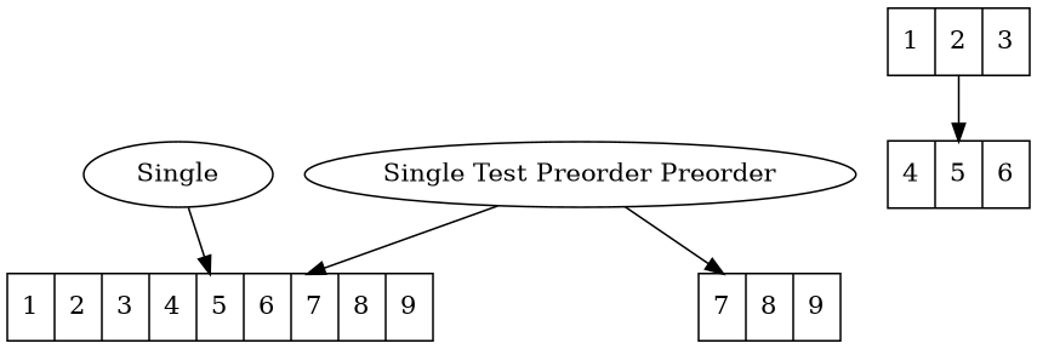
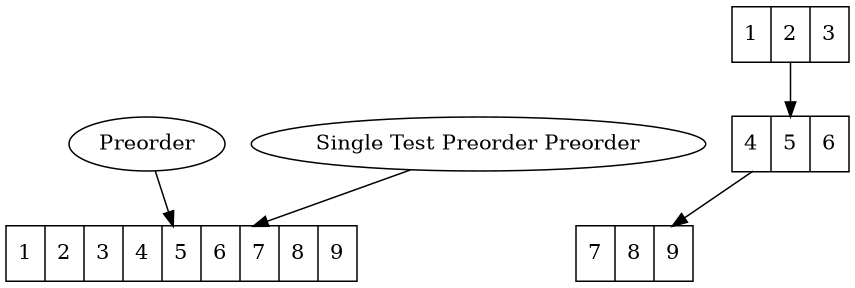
  digraph {
    node [shape=record]
    n1 [label="1|2|3|4|5|6|7|8|9"]
-   Preorder [label=Single shape=""]
+   Preorder [shape=""]
    n3 [label="Single Test Preorder Preorder" shape=""]
    n4 [label="1|2|3"]
    n5 [label="4|5|6"]
    n6 [label="7|8|9"]
    subgraph sub_1 {
      n1
      Preorder
      n3
    }
    Preorder -> n1
    n3 -> n1
    n4 -> n5
-   n3 -> n6
+   n5 -> n6
  }
